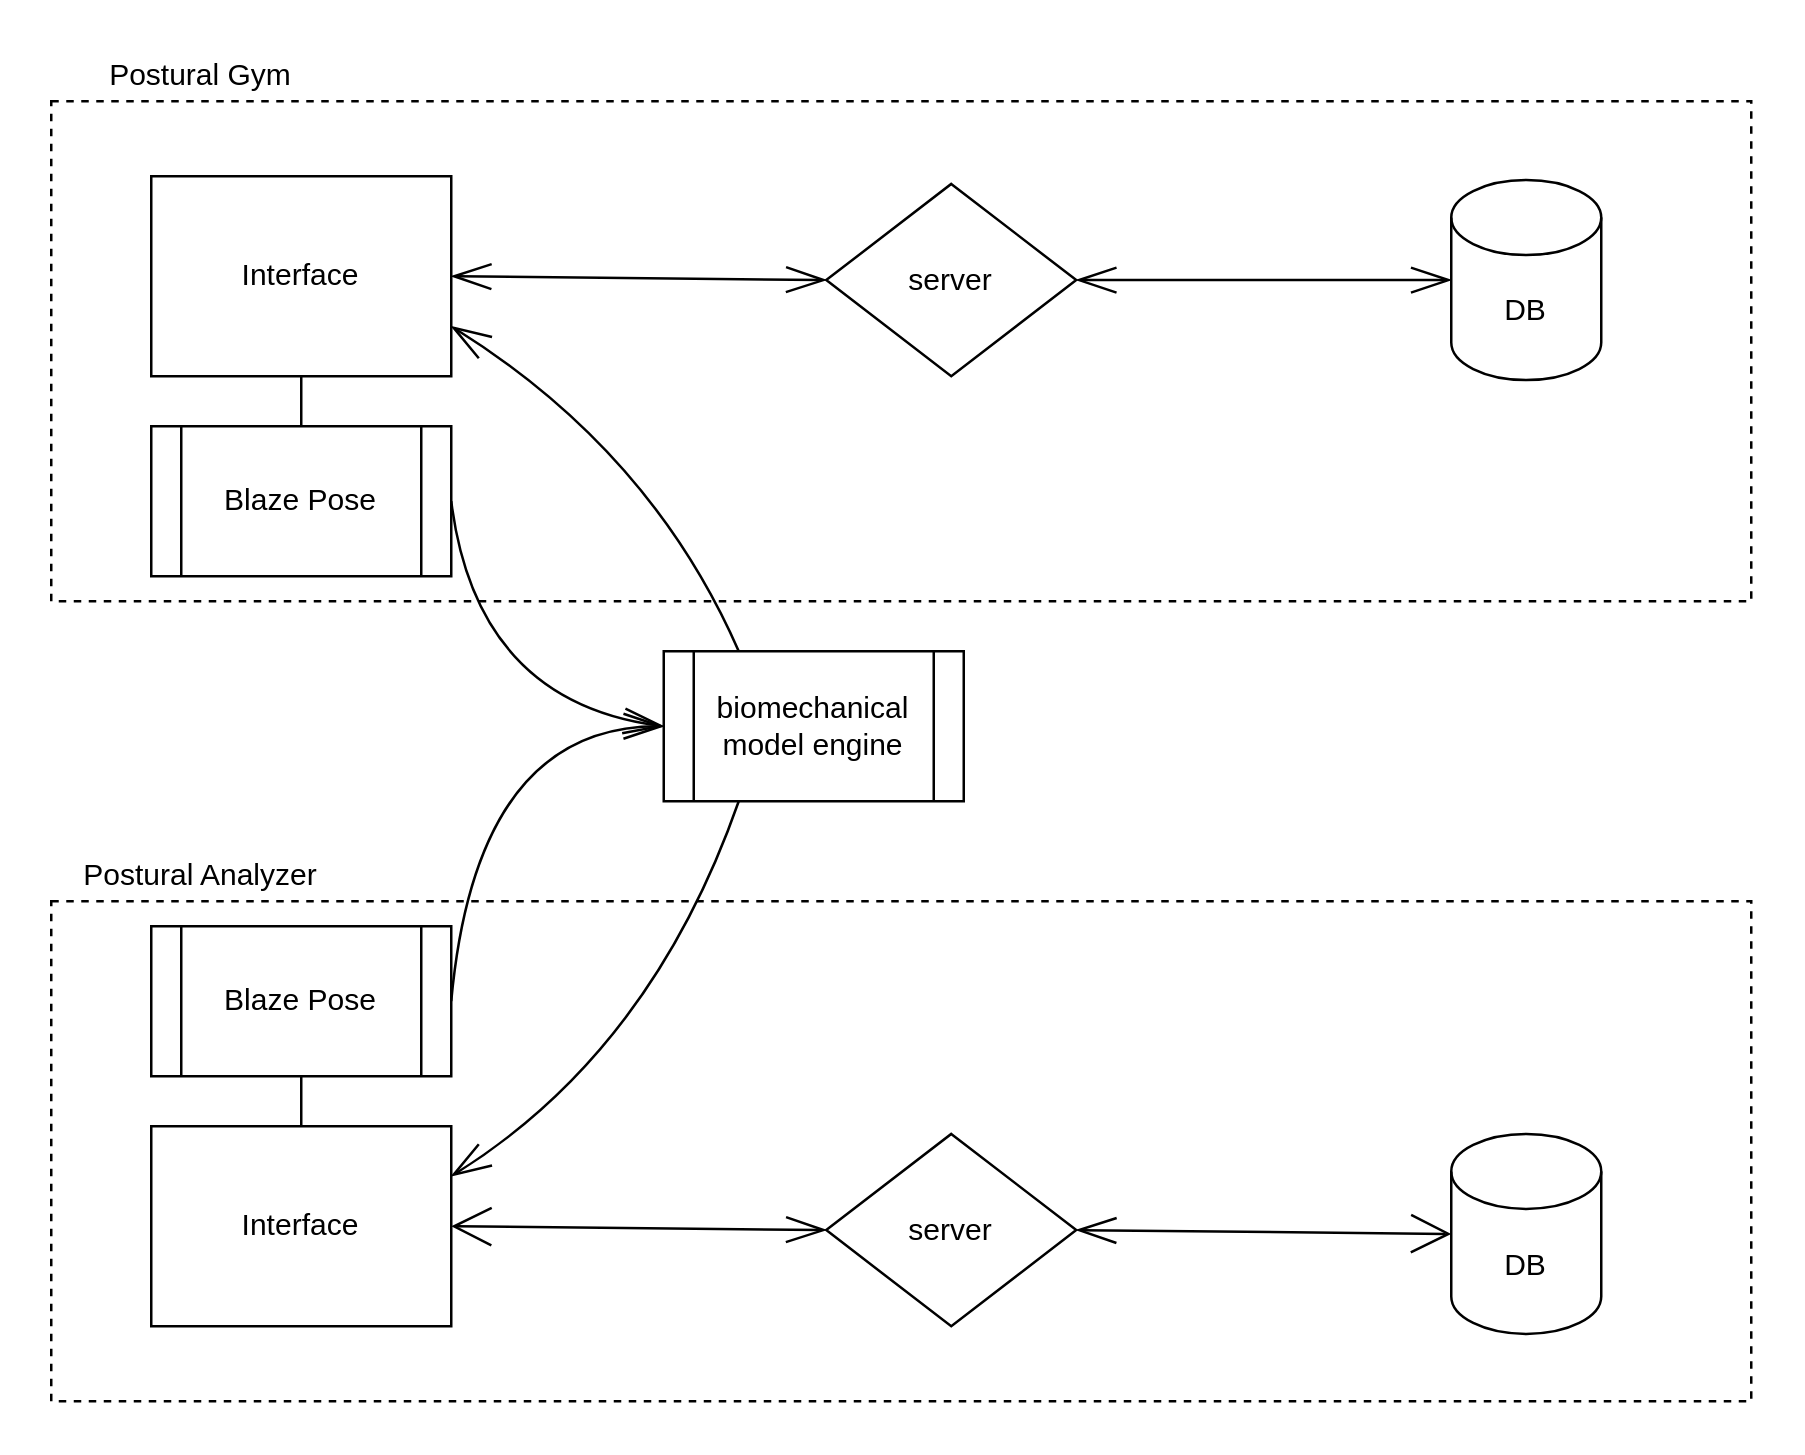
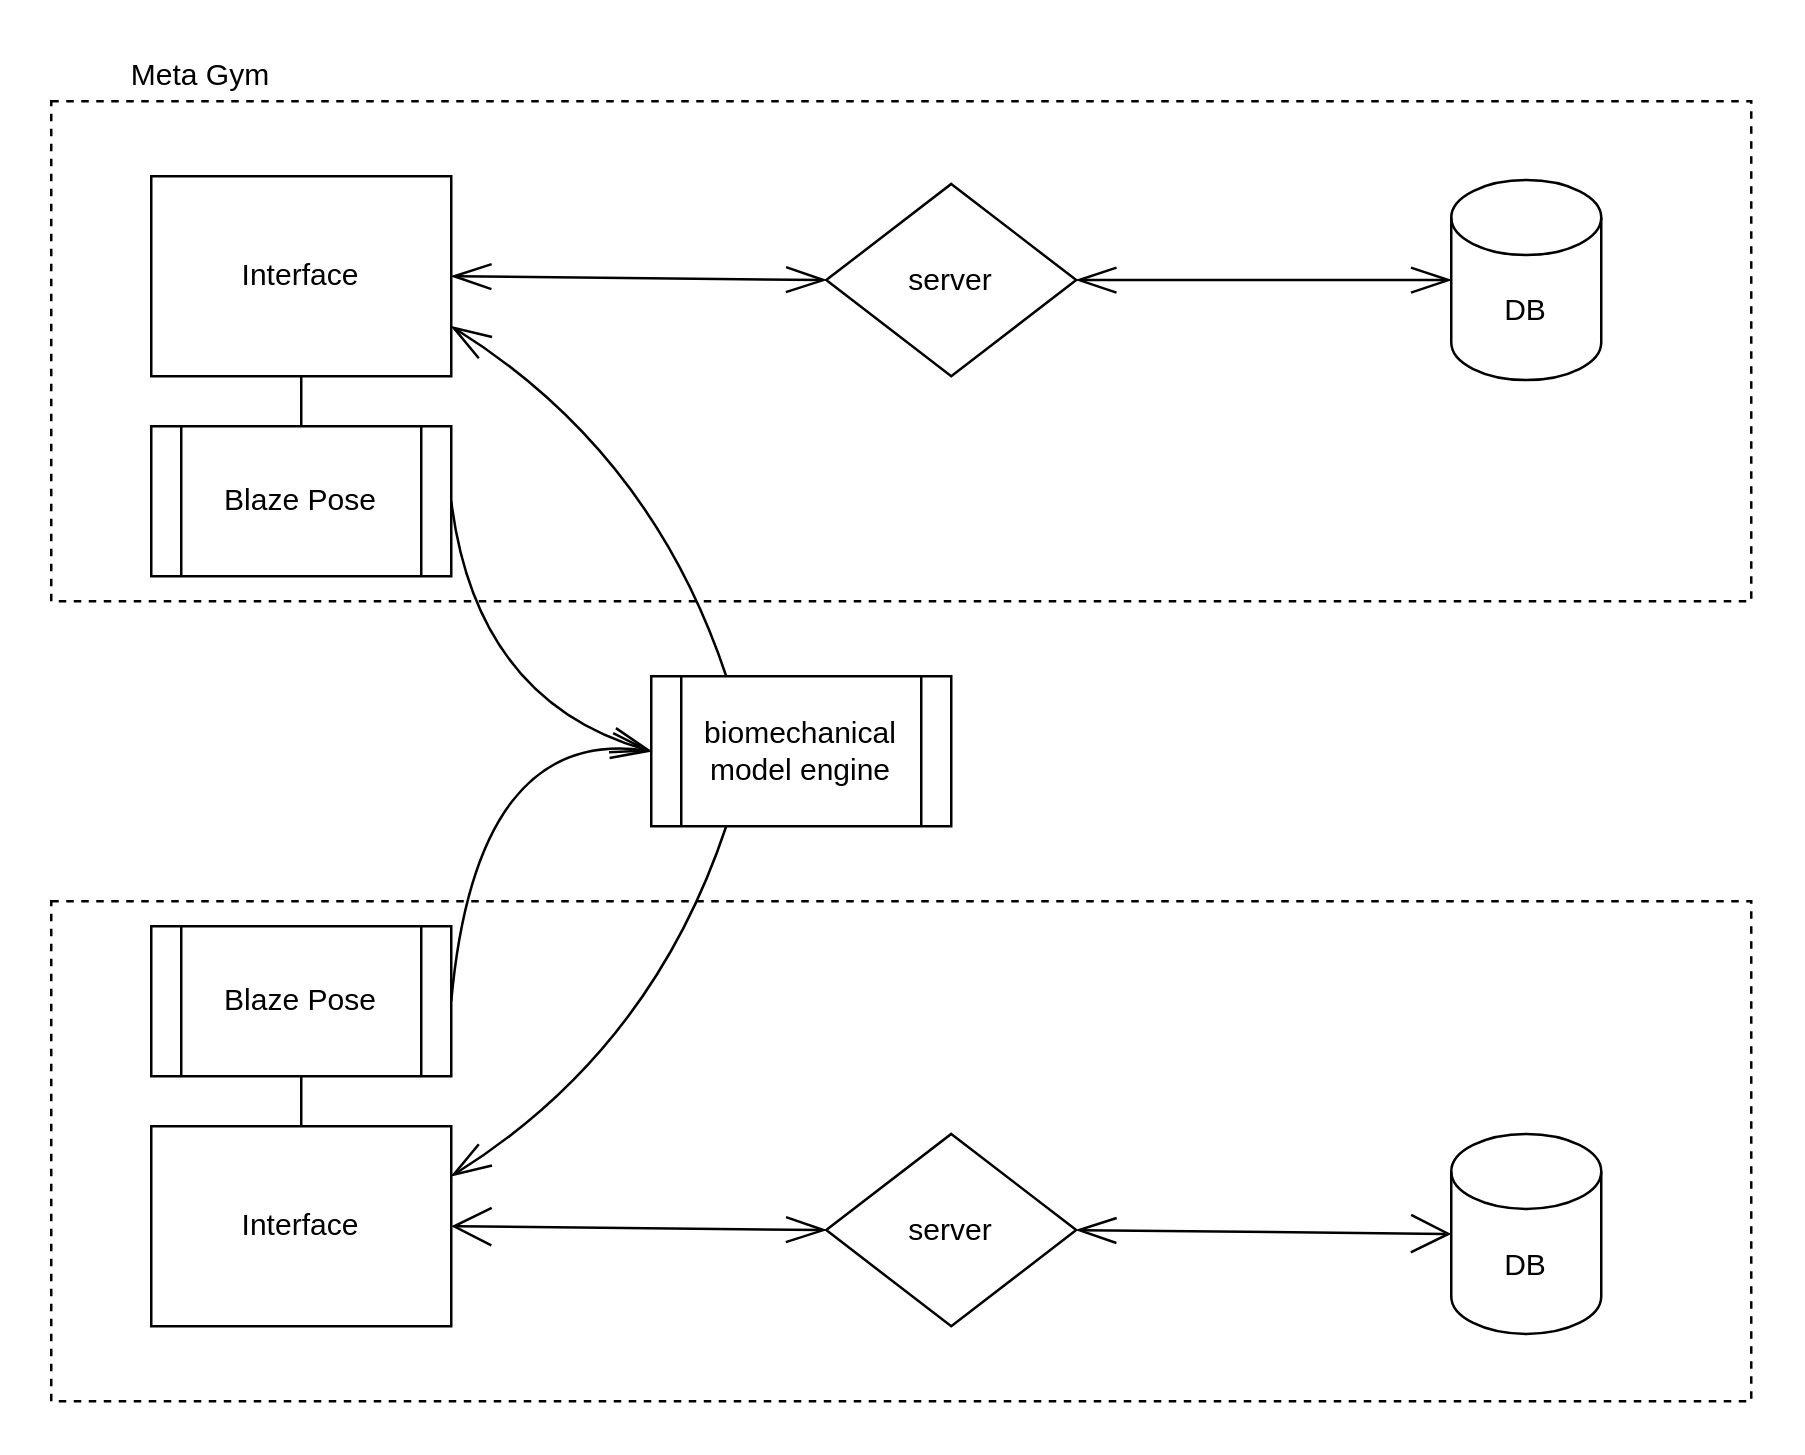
  <mxCell id="0" />
  <mxCell id="1" parent="0" />
  <mxCell id="2" value="" style="rounded=0;whiteSpace=wrap;html=1;hachureGap=4;pointerEvents=0;dashed=1;" vertex="1" parent="1"><mxGeometry x="20" y="40" width="680" height="200" as="geometry" /></mxCell>
  <mxCell id="3" value="" style="rounded=0;whiteSpace=wrap;html=1;hachureGap=4;pointerEvents=0;dashed=1;" vertex="1" parent="1"><mxGeometry x="20" y="360" width="680" height="200" as="geometry" /></mxCell>
  <mxCell id="4" style="edgeStyle=none;curved=1;rounded=0;orthogonalLoop=1;jettySize=auto;html=1;exitX=0;exitY=0.5;exitDx=0;exitDy=0;entryX=1;entryY=0.5;entryDx=0;entryDy=0;endArrow=open;startSize=14;endSize=14;sourcePerimeterSpacing=8;targetPerimeterSpacing=8;startArrow=openThin;startFill=0;strokeWidth=1;" edge="1" parent="1" source="6" target="8"><mxGeometry relative="1" as="geometry" /></mxCell>
  <mxCell id="5" style="edgeStyle=none;curved=1;rounded=0;orthogonalLoop=1;jettySize=auto;html=1;exitX=1;exitY=0.5;exitDx=0;exitDy=0;entryX=0;entryY=0.5;entryDx=0;entryDy=0;entryPerimeter=0;startArrow=openThin;startFill=0;endArrow=open;startSize=14;endSize=14;sourcePerimeterSpacing=8;targetPerimeterSpacing=8;strokeWidth=1;" edge="1" parent="1" source="6" target="9"><mxGeometry relative="1" as="geometry" /></mxCell>
  <mxCell id="6" value="server" style="rhombus;whiteSpace=wrap;html=1;hachureGap=4;pointerEvents=0;" vertex="1" parent="1"><mxGeometry x="330" y="453.08" width="100" height="76.92" as="geometry" /></mxCell>
  <mxCell id="7" style="edgeStyle=none;curved=1;rounded=0;orthogonalLoop=1;jettySize=auto;html=1;exitX=0.5;exitY=0;exitDx=0;exitDy=0;entryX=0.5;entryY=1;entryDx=0;entryDy=0;startArrow=none;startFill=0;endArrow=none;endFill=0;startSize=14;endSize=14;sourcePerimeterSpacing=8;targetPerimeterSpacing=8;strokeWidth=1;" edge="1" parent="1" source="8" target="24"><mxGeometry relative="1" as="geometry" /></mxCell>
  <mxCell id="8" value="Interface" style="rounded=0;whiteSpace=wrap;html=1;hachureGap=4;pointerEvents=0;" vertex="1" parent="1"><mxGeometry x="60" y="450" width="120" height="80" as="geometry" /></mxCell>
  <mxCell id="9" value="DB" style="shape=cylinder3;whiteSpace=wrap;html=1;boundedLbl=1;backgroundOutline=1;size=15;hachureGap=4;pointerEvents=0;" vertex="1" parent="1"><mxGeometry x="580" y="453.08" width="60" height="80" as="geometry" /></mxCell>
- <mxCell id="10" value="Postural Analyzer" style="text;html=1;strokeColor=none;fillColor=none;align=center;verticalAlign=middle;whiteSpace=wrap;rounded=0;dashed=1;hachureGap=4;pointerEvents=0;" vertex="1" parent="1"><mxGeometry x="20" y="340" width="120" height="20" as="geometry" /></mxCell>
  <mxCell id="11" style="edgeStyle=none;curved=1;rounded=0;orthogonalLoop=1;jettySize=auto;html=1;exitX=0.25;exitY=0;exitDx=0;exitDy=0;entryX=1;entryY=0.75;entryDx=0;entryDy=0;startArrow=none;startFill=0;endArrow=openThin;endFill=0;startSize=14;endSize=14;sourcePerimeterSpacing=8;targetPerimeterSpacing=8;strokeWidth=1;" edge="1" parent="1" source="13" target="16"><mxGeometry relative="1" as="geometry"><Array as="points"><mxPoint x="260" y="180" /></Array></mxGeometry></mxCell>
  <mxCell id="12" style="edgeStyle=none;curved=1;rounded=0;orthogonalLoop=1;jettySize=auto;html=1;exitX=0.25;exitY=1;exitDx=0;exitDy=0;entryX=1;entryY=0.25;entryDx=0;entryDy=0;startArrow=none;startFill=0;endArrow=openThin;endFill=0;startSize=14;endSize=14;sourcePerimeterSpacing=8;targetPerimeterSpacing=8;strokeWidth=1;" edge="1" parent="1" source="13" target="8"><mxGeometry relative="1" as="geometry"><Array as="points"><mxPoint x="260" y="420" /></Array></mxGeometry></mxCell>
- <mxCell id="13" value="biomechanical model engine" style="shape=process;whiteSpace=wrap;html=1;backgroundOutline=1;hachureGap=4;pointerEvents=0;" vertex="1" parent="1"><mxGeometry x="265" y="260" width="120" height="60" as="geometry" /></mxCell>
+ <mxCell id="13" value="biomechanical model engine" style="shape=process;whiteSpace=wrap;html=1;backgroundOutline=1;hachureGap=4;pointerEvents=0;" vertex="1" parent="1"><mxGeometry x="260" y="270" width="120" height="60" as="geometry" /></mxCell>
  <mxCell id="14" style="edgeStyle=none;curved=1;rounded=0;orthogonalLoop=1;jettySize=auto;html=1;exitX=0.5;exitY=1;exitDx=0;exitDy=0;entryX=0.5;entryY=0;entryDx=0;entryDy=0;startArrow=none;startFill=0;endArrow=none;endFill=0;startSize=14;endSize=14;sourcePerimeterSpacing=8;targetPerimeterSpacing=8;strokeWidth=1;" edge="1" parent="1" source="16" target="18"><mxGeometry relative="1" as="geometry" /></mxCell>
  <mxCell id="15" style="edgeStyle=none;curved=1;rounded=0;orthogonalLoop=1;jettySize=auto;html=1;exitX=1;exitY=0.5;exitDx=0;exitDy=0;entryX=0;entryY=0.5;entryDx=0;entryDy=0;startArrow=openThin;startFill=0;endArrow=openThin;endFill=0;startSize=14;endSize=14;sourcePerimeterSpacing=8;targetPerimeterSpacing=8;strokeWidth=1;" edge="1" parent="1" source="16" target="20"><mxGeometry relative="1" as="geometry" /></mxCell>
  <mxCell id="16" value="Interface" style="rounded=0;whiteSpace=wrap;html=1;hachureGap=4;pointerEvents=0;" vertex="1" parent="1"><mxGeometry x="60" y="70" width="120" height="80" as="geometry" /></mxCell>
  <mxCell id="17" style="edgeStyle=none;curved=1;rounded=0;orthogonalLoop=1;jettySize=auto;html=1;exitX=1;exitY=0.5;exitDx=0;exitDy=0;entryX=0;entryY=0.5;entryDx=0;entryDy=0;startArrow=none;startFill=0;endArrow=openThin;endFill=0;startSize=14;endSize=14;sourcePerimeterSpacing=8;targetPerimeterSpacing=8;strokeWidth=1;" edge="1" parent="1" source="18" target="13"><mxGeometry relative="1" as="geometry"><Array as="points"><mxPoint x="190" y="280" /></Array></mxGeometry></mxCell>
  <mxCell id="18" value="Blaze Pose" style="shape=process;whiteSpace=wrap;html=1;backgroundOutline=1;hachureGap=4;pointerEvents=0;" vertex="1" parent="1"><mxGeometry x="60" y="170" width="120" height="60" as="geometry" /></mxCell>
  <mxCell id="19" style="edgeStyle=none;curved=1;rounded=0;orthogonalLoop=1;jettySize=auto;html=1;exitX=1;exitY=0.5;exitDx=0;exitDy=0;entryX=0;entryY=0.5;entryDx=0;entryDy=0;entryPerimeter=0;startArrow=openThin;startFill=0;endArrow=openThin;endFill=0;startSize=14;endSize=14;sourcePerimeterSpacing=8;targetPerimeterSpacing=8;strokeWidth=1;" edge="1" parent="1" source="20" target="21"><mxGeometry relative="1" as="geometry" /></mxCell>
  <mxCell id="20" value="server" style="rhombus;whiteSpace=wrap;html=1;hachureGap=4;pointerEvents=0;" vertex="1" parent="1"><mxGeometry x="330" y="73.08" width="100" height="76.92" as="geometry" /></mxCell>
  <mxCell id="21" value="DB" style="shape=cylinder3;whiteSpace=wrap;html=1;boundedLbl=1;backgroundOutline=1;size=15;hachureGap=4;pointerEvents=0;" vertex="1" parent="1"><mxGeometry x="580" y="71.54" width="60" height="80" as="geometry" /></mxCell>
- <mxCell id="22" value="Postural Gym" style="text;html=1;strokeColor=none;fillColor=none;align=center;verticalAlign=middle;whiteSpace=wrap;rounded=0;hachureGap=4;pointerEvents=0;" vertex="1" parent="1"><mxGeometry x="20" y="20" width="120" height="20" as="geometry" /></mxCell>
+ <mxCell id="22" value="Meta Gym" style="text;html=1;strokeColor=none;fillColor=none;align=center;verticalAlign=middle;whiteSpace=wrap;rounded=0;hachureGap=4;pointerEvents=0;" vertex="1" parent="1"><mxGeometry x="20" y="20" width="120" height="20" as="geometry" /></mxCell>
  <mxCell id="23" style="edgeStyle=none;curved=1;rounded=0;orthogonalLoop=1;jettySize=auto;html=1;exitX=1;exitY=0.5;exitDx=0;exitDy=0;entryX=0;entryY=0.5;entryDx=0;entryDy=0;startArrow=none;startFill=0;endArrow=openThin;endFill=0;startSize=14;endSize=14;sourcePerimeterSpacing=8;targetPerimeterSpacing=8;strokeWidth=1;" edge="1" parent="1" source="24" target="13"><mxGeometry relative="1" as="geometry"><Array as="points"><mxPoint x="190" y="290" /></Array></mxGeometry></mxCell>
  <mxCell id="24" value="Blaze Pose" style="shape=process;whiteSpace=wrap;html=1;backgroundOutline=1;hachureGap=4;pointerEvents=0;" vertex="1" parent="1"><mxGeometry x="60" y="370" width="120" height="60" as="geometry" /></mxCell>
